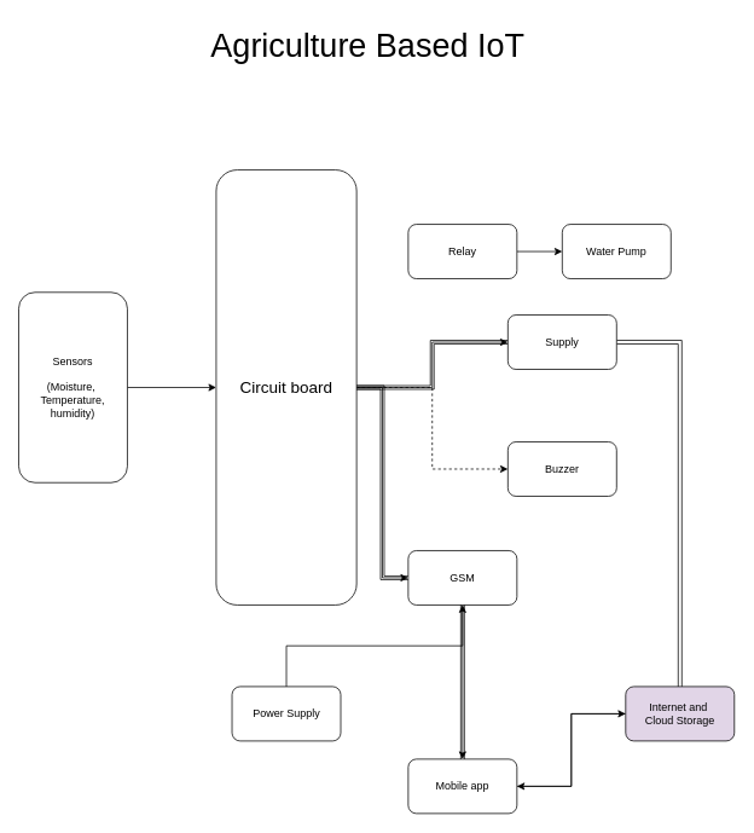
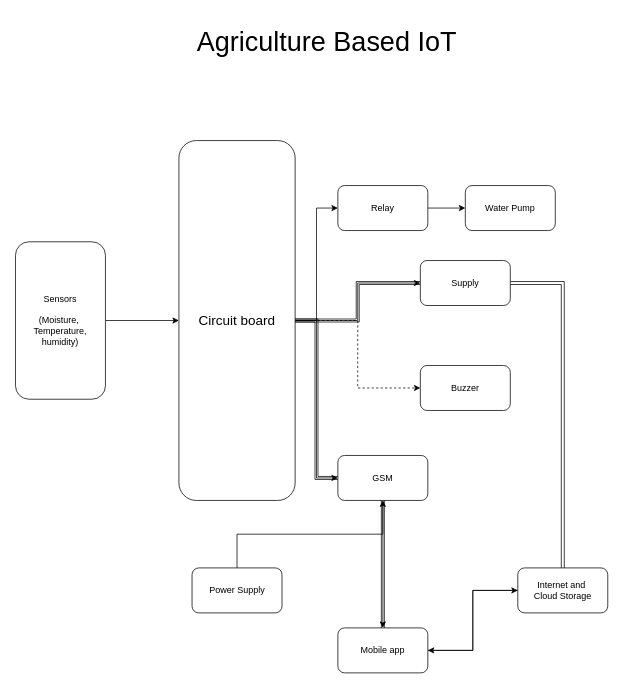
  <mxCell id="0" />
  <mxCell id="1" parent="0" />
  <mxCell id="2" style="edgeStyle=orthogonalEdgeStyle;rounded=0;orthogonalLoop=1;jettySize=auto;html=1;entryX=0;entryY=0.5;entryDx=0;entryDy=0;" edge="1" parent="1" source="6" target="16"><mxGeometry relative="1" as="geometry" /></mxCell>
+ <mxCell id="3" style="edgeStyle=orthogonalEdgeStyle;rounded=0;orthogonalLoop=1;jettySize=auto;html=1;entryX=0;entryY=0.5;entryDx=0;entryDy=0;" edge="1" parent="1" source="6" target="12"><mxGeometry relative="1" as="geometry" /></mxCell>
  <mxCell id="4" style="edgeStyle=orthogonalEdgeStyle;rounded=0;orthogonalLoop=1;jettySize=auto;html=1;entryX=0;entryY=0.5;entryDx=0;entryDy=0;dashed=1;" edge="1" parent="1" source="6" target="17"><mxGeometry relative="1" as="geometry" /></mxCell>
  <mxCell id="5" style="edgeStyle=orthogonalEdgeStyle;rounded=0;orthogonalLoop=1;jettySize=auto;html=1;entryX=0;entryY=0.5;entryDx=0;entryDy=0;" edge="1" parent="1" source="6" target="20"><mxGeometry relative="1" as="geometry" /></mxCell>
  <mxCell id="6" value="&lt;font style=&quot;font-size: 18px;&quot;&gt;Circuit board&lt;/font&gt;" style="rounded=1;whiteSpace=wrap;html=1;" vertex="1" parent="1"><mxGeometry x="238" y="187" width="155" height="480" as="geometry" /></mxCell>
  <mxCell id="7" style="edgeStyle=orthogonalEdgeStyle;rounded=0;orthogonalLoop=1;jettySize=auto;html=1;exitX=1;exitY=0.5;exitDx=0;exitDy=0;entryX=0;entryY=0.5;entryDx=0;entryDy=0;" edge="1" parent="1" source="8" target="6"><mxGeometry relative="1" as="geometry"><mxPoint x="230" y="392.385" as="targetPoint" /></mxGeometry></mxCell>
  <mxCell id="8" value="Sensors&lt;br&gt;&lt;br&gt;(Moisture,&amp;nbsp;&lt;br&gt;Temperature, humidity)" style="rounded=1;whiteSpace=wrap;html=1;" vertex="1" parent="1"><mxGeometry x="20" y="322" width="120" height="210" as="geometry" /></mxCell>
  <mxCell id="9" style="edgeStyle=orthogonalEdgeStyle;rounded=0;orthogonalLoop=1;jettySize=auto;html=1;exitX=0.5;exitY=0;exitDx=0;exitDy=0;" edge="1" parent="1" source="10" target="20"><mxGeometry relative="1" as="geometry" /></mxCell>
  <mxCell id="10" value="Power Supply" style="rounded=1;whiteSpace=wrap;html=1;" vertex="1" parent="1"><mxGeometry x="255.5" y="757" width="120" height="60" as="geometry" /></mxCell>
  <mxCell id="11" style="edgeStyle=orthogonalEdgeStyle;rounded=0;orthogonalLoop=1;jettySize=auto;html=1;entryX=0;entryY=0.5;entryDx=0;entryDy=0;" edge="1" parent="1" source="12" target="13"><mxGeometry relative="1" as="geometry" /></mxCell>
  <mxCell id="12" value="Relay" style="rounded=1;whiteSpace=wrap;html=1;" vertex="1" parent="1"><mxGeometry x="450" y="247" width="120" height="60" as="geometry" /></mxCell>
  <mxCell id="13" value="Water Pump" style="rounded=1;whiteSpace=wrap;html=1;" vertex="1" parent="1"><mxGeometry x="620" y="247" width="120" height="60" as="geometry" /></mxCell>
  <mxCell id="14" style="edgeStyle=orthogonalEdgeStyle;rounded=0;orthogonalLoop=1;jettySize=auto;html=1;exitX=0;exitY=0.5;exitDx=0;exitDy=0;shape=link;" edge="1" parent="1" source="16" target="6"><mxGeometry relative="1" as="geometry" /></mxCell>
  <mxCell id="15" style="edgeStyle=orthogonalEdgeStyle;rounded=0;orthogonalLoop=1;jettySize=auto;html=1;entryX=0.5;entryY=0;entryDx=0;entryDy=0;shape=link;" edge="1" parent="1" source="16" target="25"><mxGeometry relative="1" as="geometry" /></mxCell>
  <mxCell id="16" value="Supply" style="rounded=1;whiteSpace=wrap;html=1;" vertex="1" parent="1"><mxGeometry x="560" y="347" width="120" height="60" as="geometry" /></mxCell>
  <mxCell id="17" value="Buzzer" style="rounded=1;whiteSpace=wrap;html=1;" vertex="1" parent="1"><mxGeometry x="560" y="487" width="120" height="60" as="geometry" /></mxCell>
  <mxCell id="18" style="edgeStyle=orthogonalEdgeStyle;rounded=0;orthogonalLoop=1;jettySize=auto;html=1;entryX=1;entryY=0.5;entryDx=0;entryDy=0;shape=link;" edge="1" parent="1" source="20" target="6"><mxGeometry relative="1" as="geometry" /></mxCell>
  <mxCell id="19" style="edgeStyle=orthogonalEdgeStyle;rounded=0;orthogonalLoop=1;jettySize=auto;html=1;entryX=0.5;entryY=0;entryDx=0;entryDy=0;" edge="1" parent="1" source="20" target="23"><mxGeometry relative="1" as="geometry" /></mxCell>
  <mxCell id="20" value="GSM" style="rounded=1;whiteSpace=wrap;html=1;" vertex="1" parent="1"><mxGeometry x="450" y="607" width="120" height="60" as="geometry" /></mxCell>
  <mxCell id="21" style="edgeStyle=orthogonalEdgeStyle;rounded=0;orthogonalLoop=1;jettySize=auto;html=1;entryX=0.5;entryY=1;entryDx=0;entryDy=0;shape=link;" edge="1" parent="1" source="23" target="20"><mxGeometry relative="1" as="geometry" /></mxCell>
  <mxCell id="22" style="edgeStyle=orthogonalEdgeStyle;rounded=0;orthogonalLoop=1;jettySize=auto;html=1;entryX=0;entryY=0.5;entryDx=0;entryDy=0;" edge="1" parent="1" source="23" target="25"><mxGeometry relative="1" as="geometry" /></mxCell>
  <mxCell id="23" value="Mobile app" style="rounded=1;whiteSpace=wrap;html=1;" vertex="1" parent="1"><mxGeometry x="450" y="837" width="120" height="60" as="geometry" /></mxCell>
  <mxCell id="24" style="edgeStyle=orthogonalEdgeStyle;rounded=0;orthogonalLoop=1;jettySize=auto;html=1;entryX=1;entryY=0.5;entryDx=0;entryDy=0;" edge="1" parent="1" source="25" target="23"><mxGeometry relative="1" as="geometry" /></mxCell>
- <mxCell id="25" value="Internet and&amp;nbsp;&lt;br&gt;Cloud Storage" style="rounded=1;whiteSpace=wrap;html=1;fillColor=#e1d5e7;" vertex="1" parent="1"><mxGeometry x="690" y="757" width="120" height="60" as="geometry" /></mxCell>
- <mxCell id="26" value="&lt;font style=&quot;font-size: 36px;&quot;&gt;Agriculture Based IoT&lt;/font&gt;" style="text;html=1;align=center;verticalAlign=middle;resizable=0;points=[];autosize=1;strokeColor=none;fillColor=none;" vertex="1" parent="1"><mxGeometry x="220" y="20" width="370" height="60" as="geometry" /></mxCell>
+ <mxCell id="25" value="Internet and&amp;nbsp;&lt;br&gt;Cloud Storage" style="rounded=1;whiteSpace=wrap;html=1;" vertex="1" parent="1"><mxGeometry x="690" y="757" width="120" height="60" as="geometry" /></mxCell>
+ <mxCell id="26" value="&lt;font style=&quot;font-size: 36px;&quot;&gt;Agriculture Based IoT&lt;/font&gt;" style="text;html=1;align=center;verticalAlign=middle;resizable=0;points=[];autosize=1;strokeColor=none;fillColor=none;" vertex="1" parent="1"><mxGeometry x="250" y="25" width="370" height="60" as="geometry" /></mxCell>
